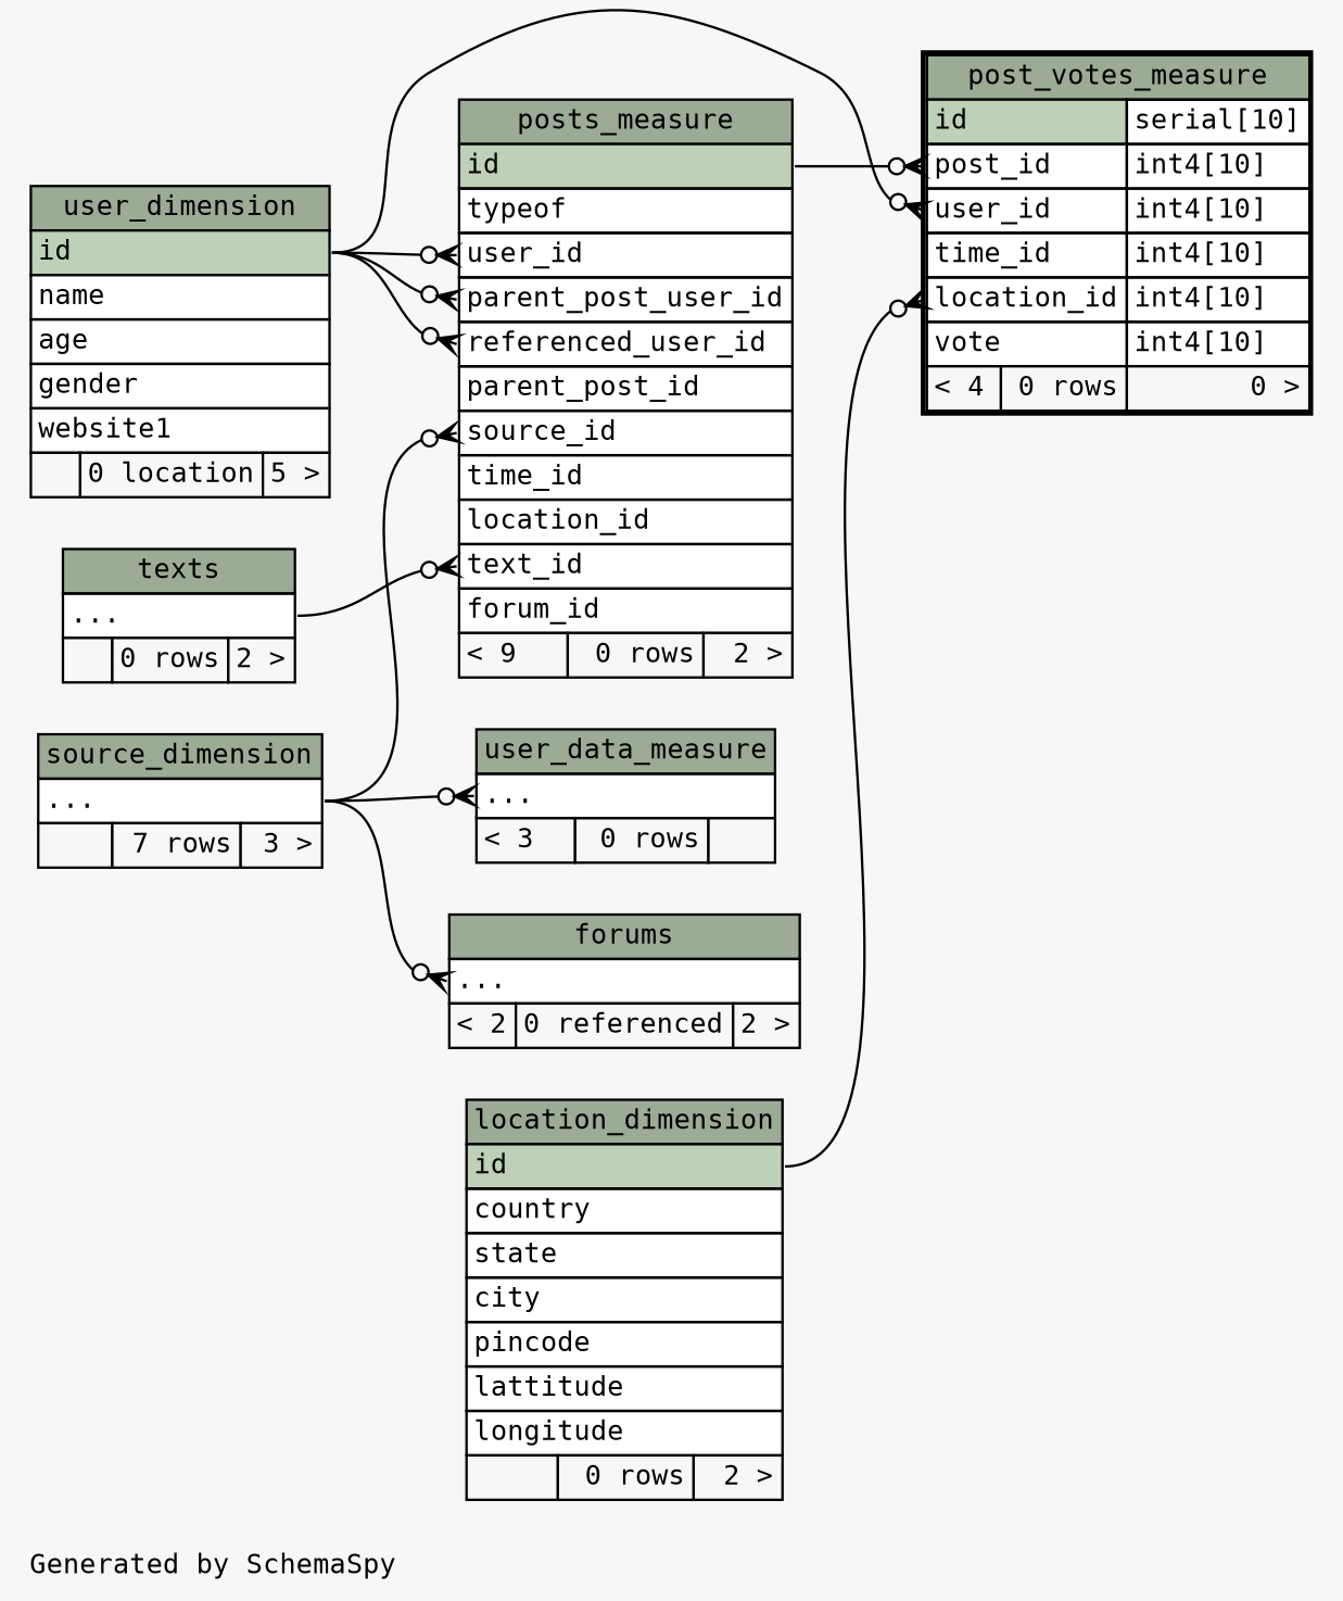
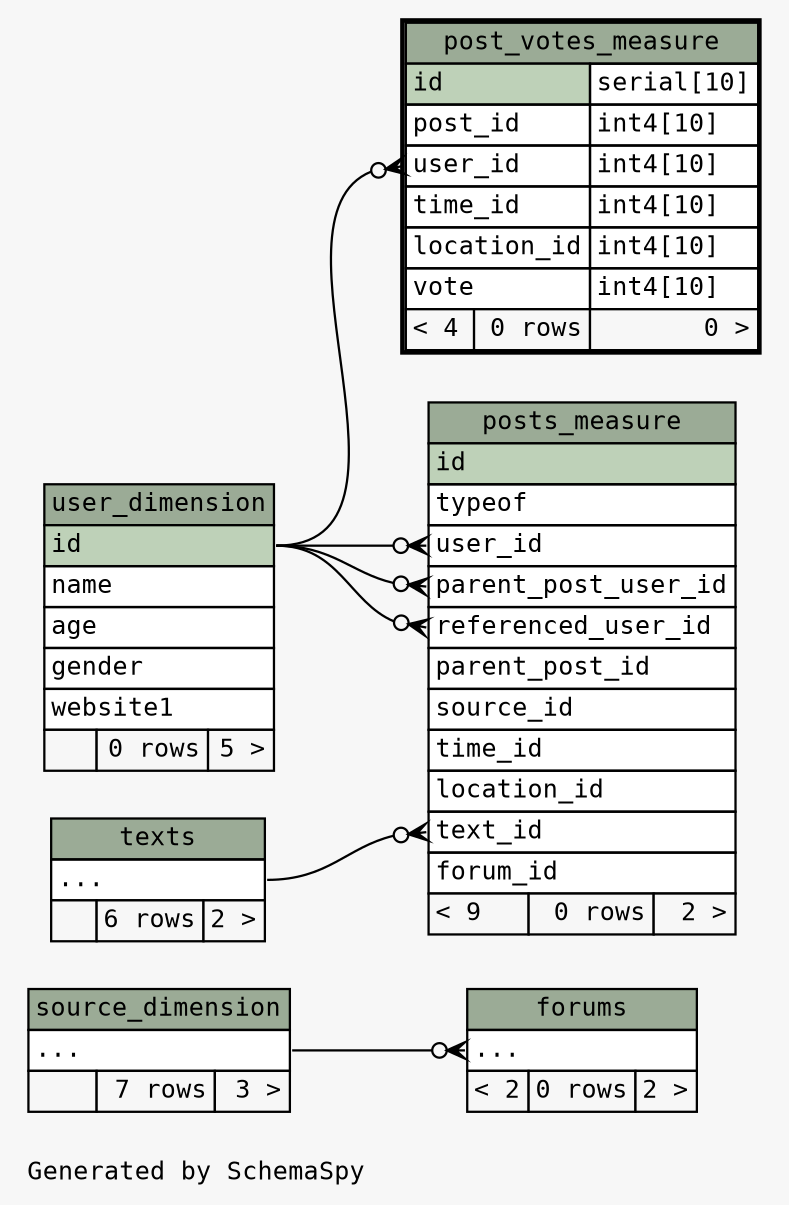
  digraph {
    bgcolor="#f7f7f7"
    fontname="DejaVu Sans Mono"
    fontsize=11
    label="\nGenerated by SchemaSpy"
    labeljust=l
    nodesep=0.18
    rankdir=RL
    ranksep=0.46
    node [fontname="DejaVu Sans Mono" fontsize=11 shape=plaintext]
    edge [arrowhead=none arrowsize=0.8 arrowtail=crowodot dir=back fontname="DejaVu Sans Mono" headport="id:e" tailport="elipses:w"]
-   n1 [label=<     <TABLE BORDER="0" CELLBORDER="1" CELLSPACING="0" BGCOLOR="#ffffff">       <TR><TD COLSPAN="3" BGCOLOR="#9bab96" ALIGN="CENTER">forums</TD></TR>       <TR><TD PORT="elipses" COLSPAN="3" ALIGN="LEFT">...</TD></TR>       <TR><TD ALIGN="LEFT" BGCOLOR="#f7f7f7">&lt; 2</TD><TD ALIGN="RIGHT" BGCOLOR="#f7f7f7">0 referenced</TD><TD ALIGN="RIGHT" BGCOLOR="#f7f7f7">2 &gt;</TD></TR>     </TABLE>>]
+   n1 [label=<     <TABLE BORDER="0" CELLBORDER="1" CELLSPACING="0" BGCOLOR="#ffffff">       <TR><TD COLSPAN="3" BGCOLOR="#9bab96" ALIGN="CENTER">forums</TD></TR>       <TR><TD PORT="elipses" COLSPAN="3" ALIGN="LEFT">...</TD></TR>       <TR><TD ALIGN="LEFT" BGCOLOR="#f7f7f7">&lt; 2</TD><TD ALIGN="RIGHT" BGCOLOR="#f7f7f7">0 rows</TD><TD ALIGN="RIGHT" BGCOLOR="#f7f7f7">2 &gt;</TD></TR>     </TABLE>>]
    n2 [label=<     <TABLE BORDER="0" CELLBORDER="1" CELLSPACING="0" BGCOLOR="#ffffff">       <TR><TD COLSPAN="3" BGCOLOR="#9bab96" ALIGN="CENTER">source_dimension</TD></TR>       <TR><TD PORT="elipses" COLSPAN="3" ALIGN="LEFT">...</TD></TR>       <TR><TD ALIGN="LEFT" BGCOLOR="#f7f7f7">  </TD><TD ALIGN="RIGHT" BGCOLOR="#f7f7f7">7 rows</TD><TD ALIGN="RIGHT" BGCOLOR="#f7f7f7">3 &gt;</TD></TR>     </TABLE>>]
    n3 [label=<     <TABLE BORDER="2" CELLBORDER="1" CELLSPACING="0" BGCOLOR="#ffffff">       <TR><TD COLSPAN="3" BGCOLOR="#9bab96" ALIGN="CENTER">post_votes_measure</TD></TR>       <TR><TD PORT="id" COLSPAN="2" BGCOLOR="#bed1b8" ALIGN="LEFT">id</TD><TD PORT="id.type" ALIGN="LEFT">serial[10]</TD></TR>       <TR><TD PORT="post_id" COLSPAN="2" ALIGN="LEFT">post_id</TD><TD PORT="post_id.type" ALIGN="LEFT">int4[10]</TD></TR>       <TR><TD PORT="user_id" COLSPAN="2" ALIGN="LEFT">user_id</TD><TD PORT="user_id.type" ALIGN="LEFT">int4[10]</TD></TR>       <TR><TD PORT="time_id" COLSPAN="2" ALIGN="LEFT">time_id</TD><TD PORT="time_id.type" ALIGN="LEFT">int4[10]</TD></TR>       <TR><TD PORT="location_id" COLSPAN="2" ALIGN="LEFT">location_id</TD><TD PORT="location_id.type" ALIGN="LEFT">int4[10]</TD></TR>       <TR><TD PORT="vote" COLSPAN="2" ALIGN="LEFT">vote</TD><TD PORT="vote.type" ALIGN="LEFT">int4[10]</TD></TR>       <TR><TD ALIGN="LEFT" BGCOLOR="#f7f7f7">&lt; 4</TD><TD ALIGN="RIGHT" BGCOLOR="#f7f7f7">0 rows</TD><TD ALIGN="RIGHT" BGCOLOR="#f7f7f7">0 &gt;</TD></TR>     </TABLE>>]
-   n4 [label=<     <TABLE BORDER="0" CELLBORDER="1" CELLSPACING="0" BGCOLOR="#ffffff">       <TR><TD COLSPAN="3" BGCOLOR="#9bab96" ALIGN="CENTER">location_dimension</TD></TR>       <TR><TD PORT="id" COLSPAN="3" BGCOLOR="#bed1b8" ALIGN="LEFT">id</TD></TR>       <TR><TD PORT="country" COLSPAN="3" ALIGN="LEFT">country</TD></TR>       <TR><TD PORT="state" COLSPAN="3" ALIGN="LEFT">state</TD></TR>       <TR><TD PORT="city" COLSPAN="3" ALIGN="LEFT">city</TD></TR>       <TR><TD PORT="pincode" COLSPAN="3" ALIGN="LEFT">pincode</TD></TR>       <TR><TD PORT="lattitude" COLSPAN="3" ALIGN="LEFT">lattitude</TD></TR>       <TR><TD PORT="longitude" COLSPAN="3" ALIGN="LEFT">longitude</TD></TR>       <TR><TD ALIGN="LEFT" BGCOLOR="#f7f7f7">  </TD><TD ALIGN="RIGHT" BGCOLOR="#f7f7f7">0 rows</TD><TD ALIGN="RIGHT" BGCOLOR="#f7f7f7">2 &gt;</TD></TR>     </TABLE>>]
    n5 [label=<     <TABLE BORDER="0" CELLBORDER="1" CELLSPACING="0" BGCOLOR="#ffffff">       <TR><TD COLSPAN="3" BGCOLOR="#9bab96" ALIGN="CENTER">posts_measure</TD></TR>       <TR><TD PORT="id" COLSPAN="3" BGCOLOR="#bed1b8" ALIGN="LEFT">id</TD></TR>       <TR><TD PORT="typeof" COLSPAN="3" ALIGN="LEFT">typeof</TD></TR>       <TR><TD PORT="user_id" COLSPAN="3" ALIGN="LEFT">user_id</TD></TR>       <TR><TD PORT="parent_post_user_id" COLSPAN="3" ALIGN="LEFT">parent_post_user_id</TD></TR>       <TR><TD PORT="referenced_user_id" COLSPAN="3" ALIGN="LEFT">referenced_user_id</TD></TR>       <TR><TD PORT="parent_post_id" COLSPAN="3" ALIGN="LEFT">parent_post_id</TD></TR>       <TR><TD PORT="source_id" COLSPAN="3" ALIGN="LEFT">source_id</TD></TR>       <TR><TD PORT="time_id" COLSPAN="3" ALIGN="LEFT">time_id</TD></TR>       <TR><TD PORT="location_id" COLSPAN="3" ALIGN="LEFT">location_id</TD></TR>       <TR><TD PORT="text_id" COLSPAN="3" ALIGN="LEFT">text_id</TD></TR>       <TR><TD PORT="forum_id" COLSPAN="3" ALIGN="LEFT">forum_id</TD></TR>       <TR><TD ALIGN="LEFT" BGCOLOR="#f7f7f7">&lt; 9</TD><TD ALIGN="RIGHT" BGCOLOR="#f7f7f7">0 rows</TD><TD ALIGN="RIGHT" BGCOLOR="#f7f7f7">2 &gt;</TD></TR>     </TABLE>>]
-   n6 [label=<     <TABLE BORDER="0" CELLBORDER="1" CELLSPACING="0" BGCOLOR="#ffffff">       <TR><TD COLSPAN="3" BGCOLOR="#9bab96" ALIGN="CENTER">user_dimension</TD></TR>       <TR><TD PORT="id" COLSPAN="3" BGCOLOR="#bed1b8" ALIGN="LEFT">id</TD></TR>       <TR><TD PORT="name" COLSPAN="3" ALIGN="LEFT">name</TD></TR>       <TR><TD PORT="age" COLSPAN="3" ALIGN="LEFT">age</TD></TR>       <TR><TD PORT="gender" COLSPAN="3" ALIGN="LEFT">gender</TD></TR>       <TR><TD PORT="website1" COLSPAN="3" ALIGN="LEFT">website1</TD></TR>       <TR><TD ALIGN="LEFT" BGCOLOR="#f7f7f7">  </TD><TD ALIGN="RIGHT" BGCOLOR="#f7f7f7">0 location</TD><TD ALIGN="RIGHT" BGCOLOR="#f7f7f7">5 &gt;</TD></TR>     </TABLE>>]
-   n7 [label=<     <TABLE BORDER="0" CELLBORDER="1" CELLSPACING="0" BGCOLOR="#ffffff">       <TR><TD COLSPAN="3" BGCOLOR="#9bab96" ALIGN="CENTER">texts</TD></TR>       <TR><TD PORT="elipses" COLSPAN="3" ALIGN="LEFT">...</TD></TR>       <TR><TD ALIGN="LEFT" BGCOLOR="#f7f7f7">  </TD><TD ALIGN="RIGHT" BGCOLOR="#f7f7f7">0 rows</TD><TD ALIGN="RIGHT" BGCOLOR="#f7f7f7">2 &gt;</TD></TR>     </TABLE>>]
-   n8 [label=<     <TABLE BORDER="0" CELLBORDER="1" CELLSPACING="0" BGCOLOR="#ffffff">       <TR><TD COLSPAN="3" BGCOLOR="#9bab96" ALIGN="CENTER">user_data_measure</TD></TR>       <TR><TD PORT="elipses" COLSPAN="3" ALIGN="LEFT">...</TD></TR>       <TR><TD ALIGN="LEFT" BGCOLOR="#f7f7f7">&lt; 3</TD><TD ALIGN="RIGHT" BGCOLOR="#f7f7f7">0 rows</TD><TD ALIGN="RIGHT" BGCOLOR="#f7f7f7">  </TD></TR>     </TABLE>>]
+   n6 [label=<     <TABLE BORDER="0" CELLBORDER="1" CELLSPACING="0" BGCOLOR="#ffffff">       <TR><TD COLSPAN="3" BGCOLOR="#9bab96" ALIGN="CENTER">user_dimension</TD></TR>       <TR><TD PORT="id" COLSPAN="3" BGCOLOR="#bed1b8" ALIGN="LEFT">id</TD></TR>       <TR><TD PORT="name" COLSPAN="3" ALIGN="LEFT">name</TD></TR>       <TR><TD PORT="age" COLSPAN="3" ALIGN="LEFT">age</TD></TR>       <TR><TD PORT="gender" COLSPAN="3" ALIGN="LEFT">gender</TD></TR>       <TR><TD PORT="website1" COLSPAN="3" ALIGN="LEFT">website1</TD></TR>       <TR><TD ALIGN="LEFT" BGCOLOR="#f7f7f7">  </TD><TD ALIGN="RIGHT" BGCOLOR="#f7f7f7">0 rows</TD><TD ALIGN="RIGHT" BGCOLOR="#f7f7f7">5 &gt;</TD></TR>     </TABLE>>]
+   n7 [label=<     <TABLE BORDER="0" CELLBORDER="1" CELLSPACING="0" BGCOLOR="#ffffff">       <TR><TD COLSPAN="3" BGCOLOR="#9bab96" ALIGN="CENTER">texts</TD></TR>       <TR><TD PORT="elipses" COLSPAN="3" ALIGN="LEFT">...</TD></TR>       <TR><TD ALIGN="LEFT" BGCOLOR="#f7f7f7">  </TD><TD ALIGN="RIGHT" BGCOLOR="#f7f7f7">6 rows</TD><TD ALIGN="RIGHT" BGCOLOR="#f7f7f7">2 &gt;</TD></TR>     </TABLE>>]
    n1 -> n2 [headport="elipses:e"]
-   n3 -> n4 [tailport="location_id:w"]
-   n3 -> n5 [tailport="post_id:w"]
    n3 -> n6 [tailport="user_id:w"]
-   n5 -> n2 [headport="elipses:e" tailport="source_id:w"]
    n5 -> n6 [tailport="parent_post_user_id:w"]
    n5 -> n6 [tailport="referenced_user_id:w"]
    n5 -> n6 [tailport="user_id:w"]
    n5 -> n7 [headport="elipses:e" tailport="text_id:w"]
-   n8 -> n2 [headport="elipses:e"]
  }
